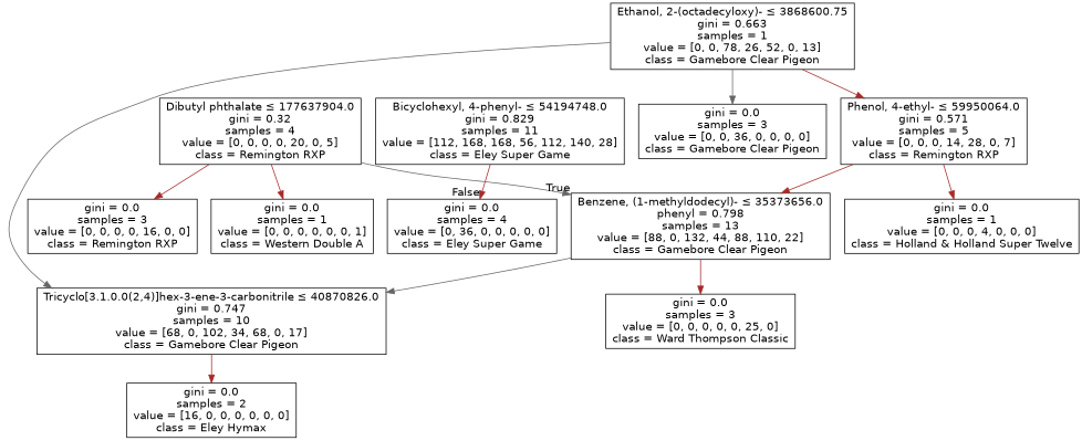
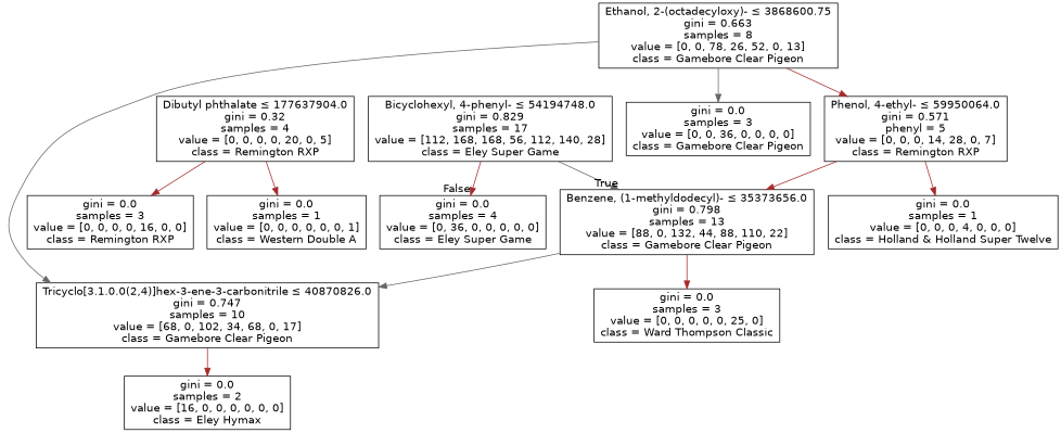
  digraph {
    node [fontname=helvetica shape=box]
    edge [color=brown fontname=helvetica]
-   n1 [label=<Bicyclohexyl, 4-phenyl- &le; 54194748.0<br/>gini = 0.829<br/>samples = 11<br/>value = [112, 168, 168, 56, 112, 140, 28]<br/>class = Eley Super Game>]
-   n2 [label=<Benzene, (1-methyldodecyl)- &le; 35373656.0<br/>phenyl = 0.798<br/>samples = 13<br/>value = [88, 0, 132, 44, 88, 110, 22]<br/>class = Gamebore Clear Pigeon>]
+   n1 [label=<Bicyclohexyl, 4-phenyl- &le; 54194748.0<br/>gini = 0.829<br/>samples = 17<br/>value = [112, 168, 168, 56, 112, 140, 28]<br/>class = Eley Super Game>]
+   n2 [label=<Benzene, (1-methyldodecyl)- &le; 35373656.0<br/>gini = 0.798<br/>samples = 13<br/>value = [88, 0, 132, 44, 88, 110, 22]<br/>class = Gamebore Clear Pigeon>]
    n3 [label=<gini = 0.0<br/>samples = 4<br/>value = [0, 36, 0, 0, 0, 0, 0]<br/>class = Eley Super Game>]
    n4 [label=<Tricyclo[3.1.0.0(2,4)]hex-3-ene-3-carbonitrile &le; 40870826.0<br/>gini = 0.747<br/>samples = 10<br/>value = [68, 0, 102, 34, 68, 0, 17]<br/>class = Gamebore Clear Pigeon>]
    n5 [label=<gini = 0.0<br/>samples = 3<br/>value = [0, 0, 0, 0, 0, 25, 0]<br/>class = Ward Thompson Classic>]
    n6 [label=<gini = 0.0<br/>samples = 2<br/>value = [16, 0, 0, 0, 0, 0, 0]<br/>class = Eley Hymax>]
-   n7 [label=<Ethanol, 2-(octadecyloxy)- &le; 3868600.75<br/>gini = 0.663<br/>samples = 1<br/>value = [0, 0, 78, 26, 52, 0, 13]<br/>class = Gamebore Clear Pigeon>]
-   n8 [label=<Phenol, 4-ethyl- &le; 59950064.0<br/>gini = 0.571<br/>samples = 5<br/>value = [0, 0, 0, 14, 28, 0, 7]<br/>class = Remington RXP>]
+   n7 [label=<Ethanol, 2-(octadecyloxy)- &le; 3868600.75<br/>gini = 0.663<br/>samples = 8<br/>value = [0, 0, 78, 26, 52, 0, 13]<br/>class = Gamebore Clear Pigeon>]
+   n8 [label=<Phenol, 4-ethyl- &le; 59950064.0<br/>gini = 0.571<br/>phenyl = 5<br/>value = [0, 0, 0, 14, 28, 0, 7]<br/>class = Remington RXP>]
    n9 [label=<gini = 0.0<br/>samples = 3<br/>value = [0, 0, 36, 0, 0, 0, 0]<br/>class = Gamebore Clear Pigeon>]
    n10 [label=<gini = 0.0<br/>samples = 1<br/>value = [0, 0, 0, 4, 0, 0, 0]<br/>class = Holland &amp; Holland Super Twelve>]
    n11 [label=<Dibutyl phthalate &le; 177637904.0<br/>gini = 0.32<br/>samples = 4<br/>value = [0, 0, 0, 0, 20, 0, 5]<br/>class = Remington RXP>]
    n12 [label=<gini = 0.0<br/>samples = 3<br/>value = [0, 0, 0, 0, 16, 0, 0]<br/>class = Remington RXP>]
    n13 [label=<gini = 0.0<br/>samples = 1<br/>value = [0, 0, 0, 0, 0, 0, 1]<br/>class = Western Double A>]
-   n11 -> n2 [color=gray40 headlabel=True labelangle=45 labeldistance=2.5]
+   n1 -> n2 [color=gray40 headlabel=True labelangle=45 labeldistance=2.5]
    n1 -> n3 [headlabel=False labelangle=-45 labeldistance=2.5]
    n2 -> n4 [color=gray40]
    n2 -> n5
    n4 -> n6
    n7 -> n4 [color=gray40]
    n7 -> n8
    n7 -> n9 [color=gray40]
    n8 -> n2
    n8 -> n10
    n11 -> n12
    n11 -> n13
  }
